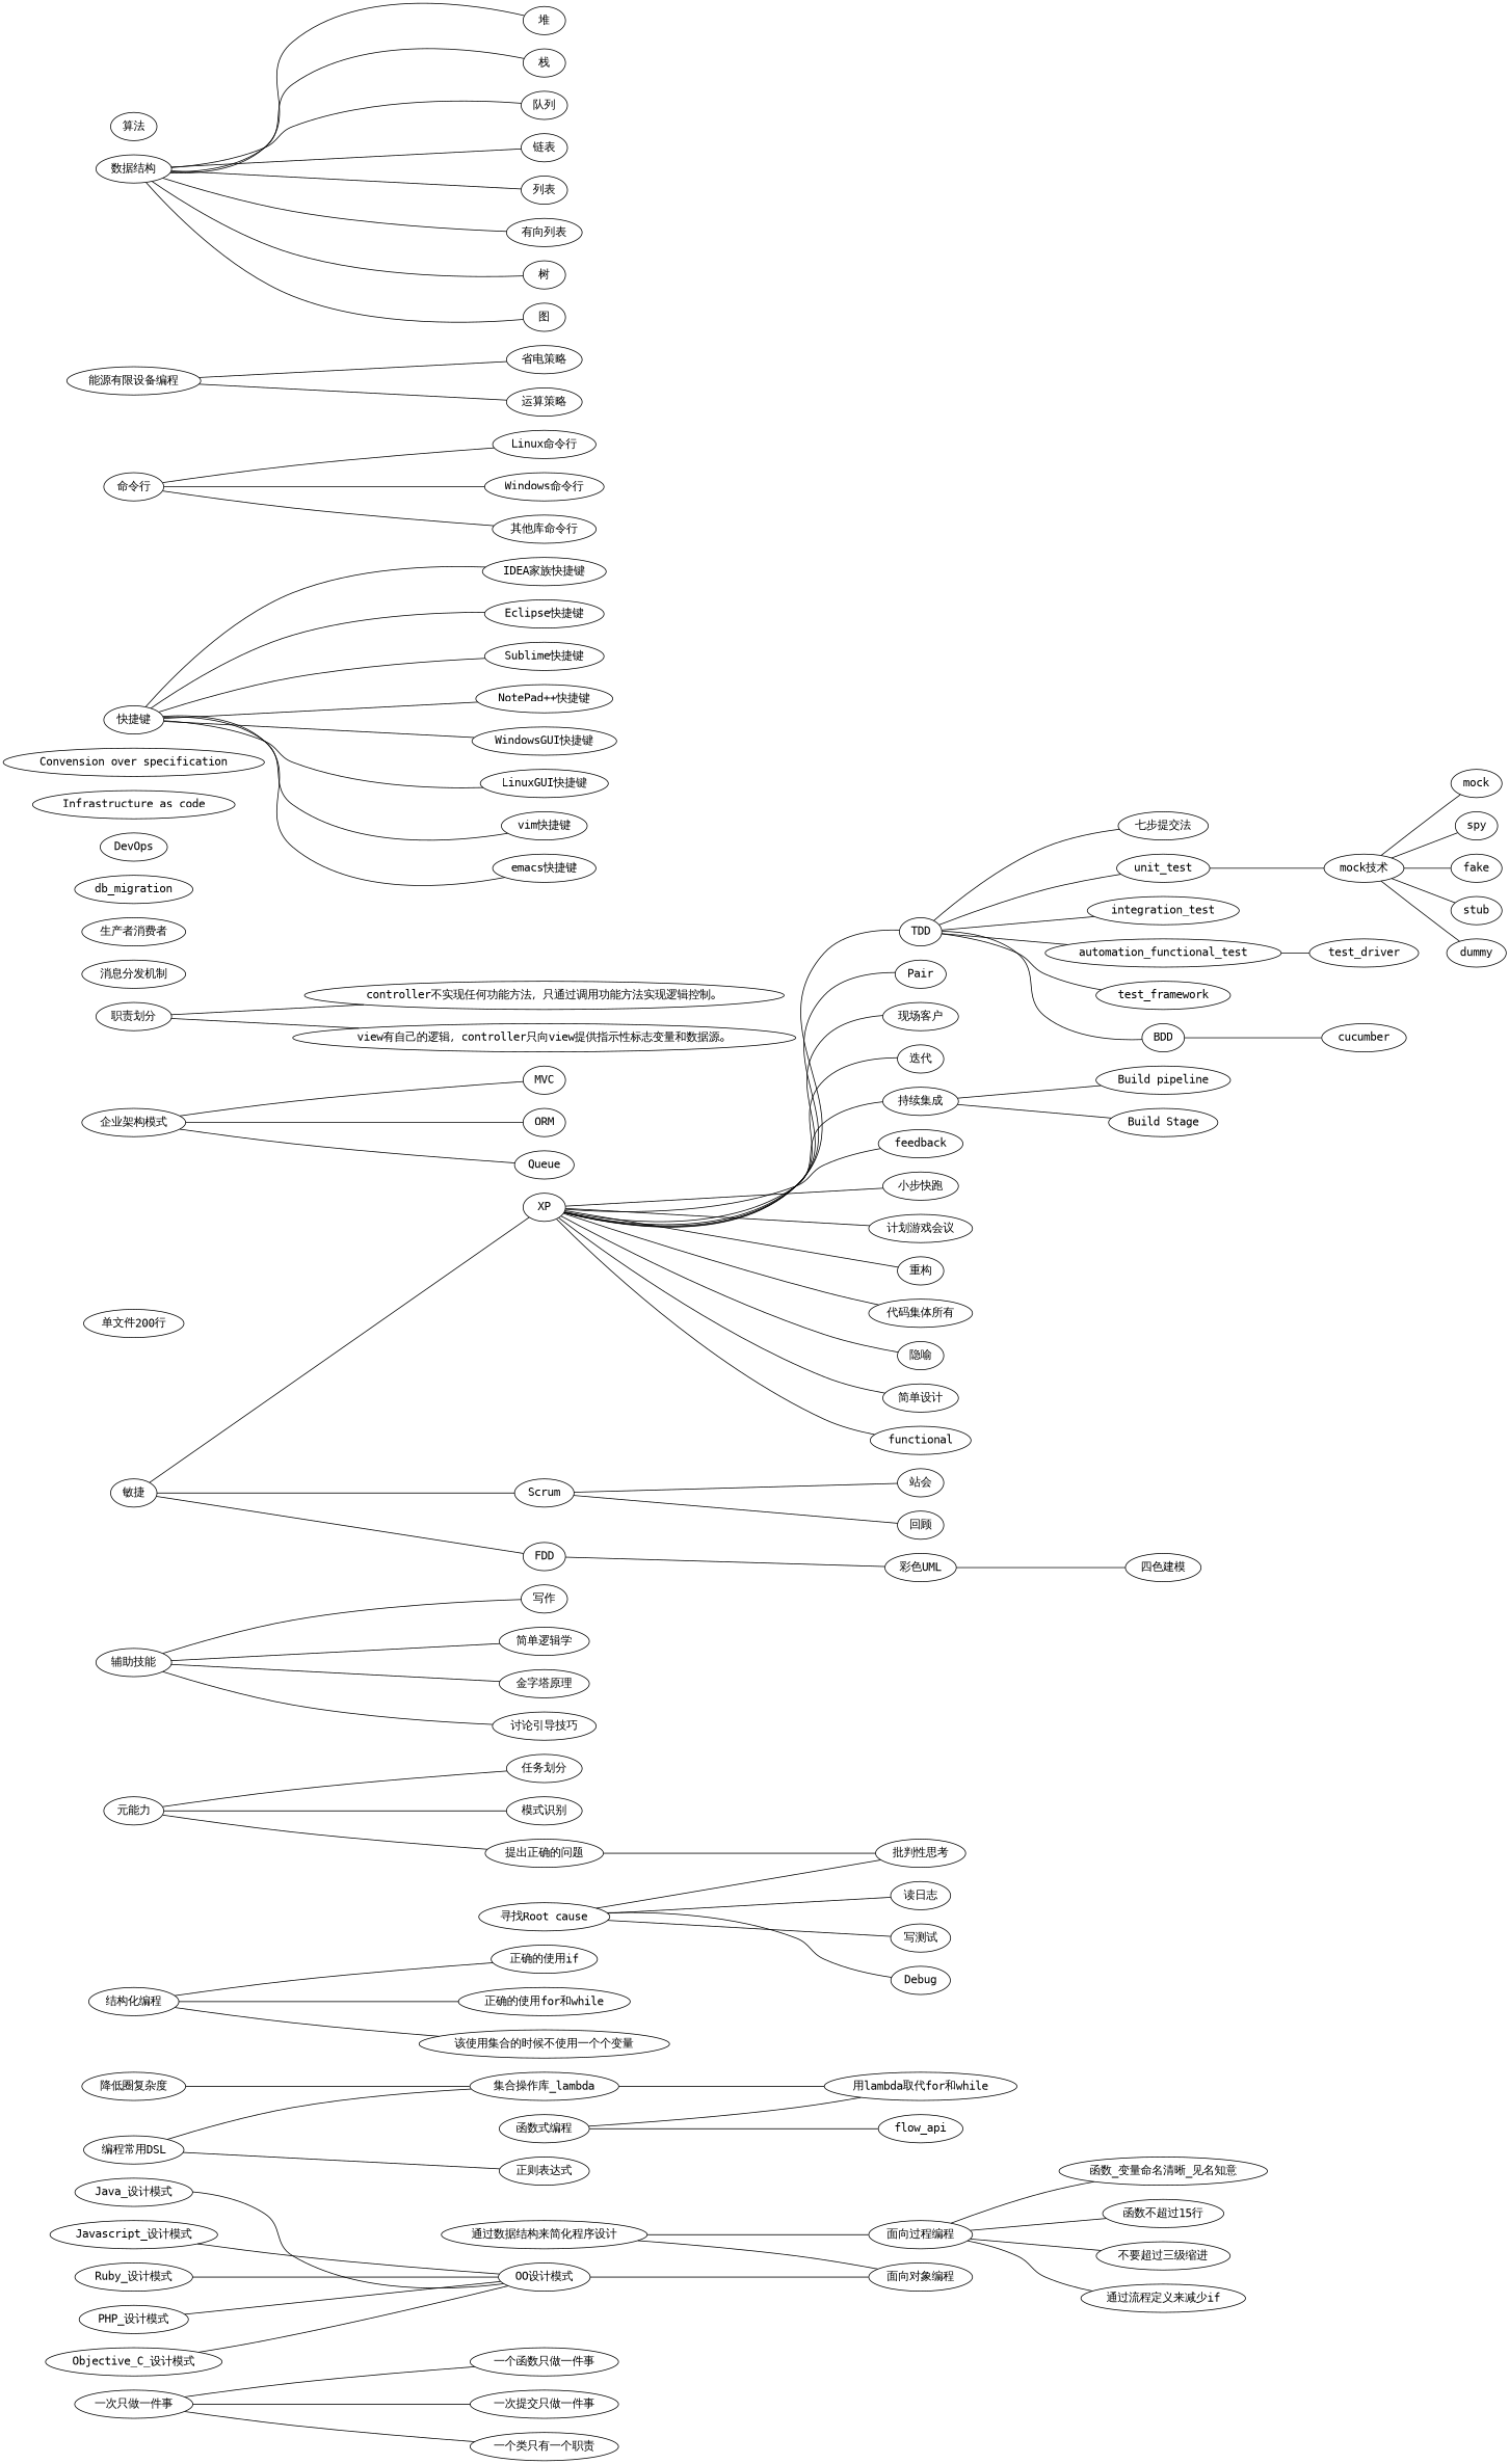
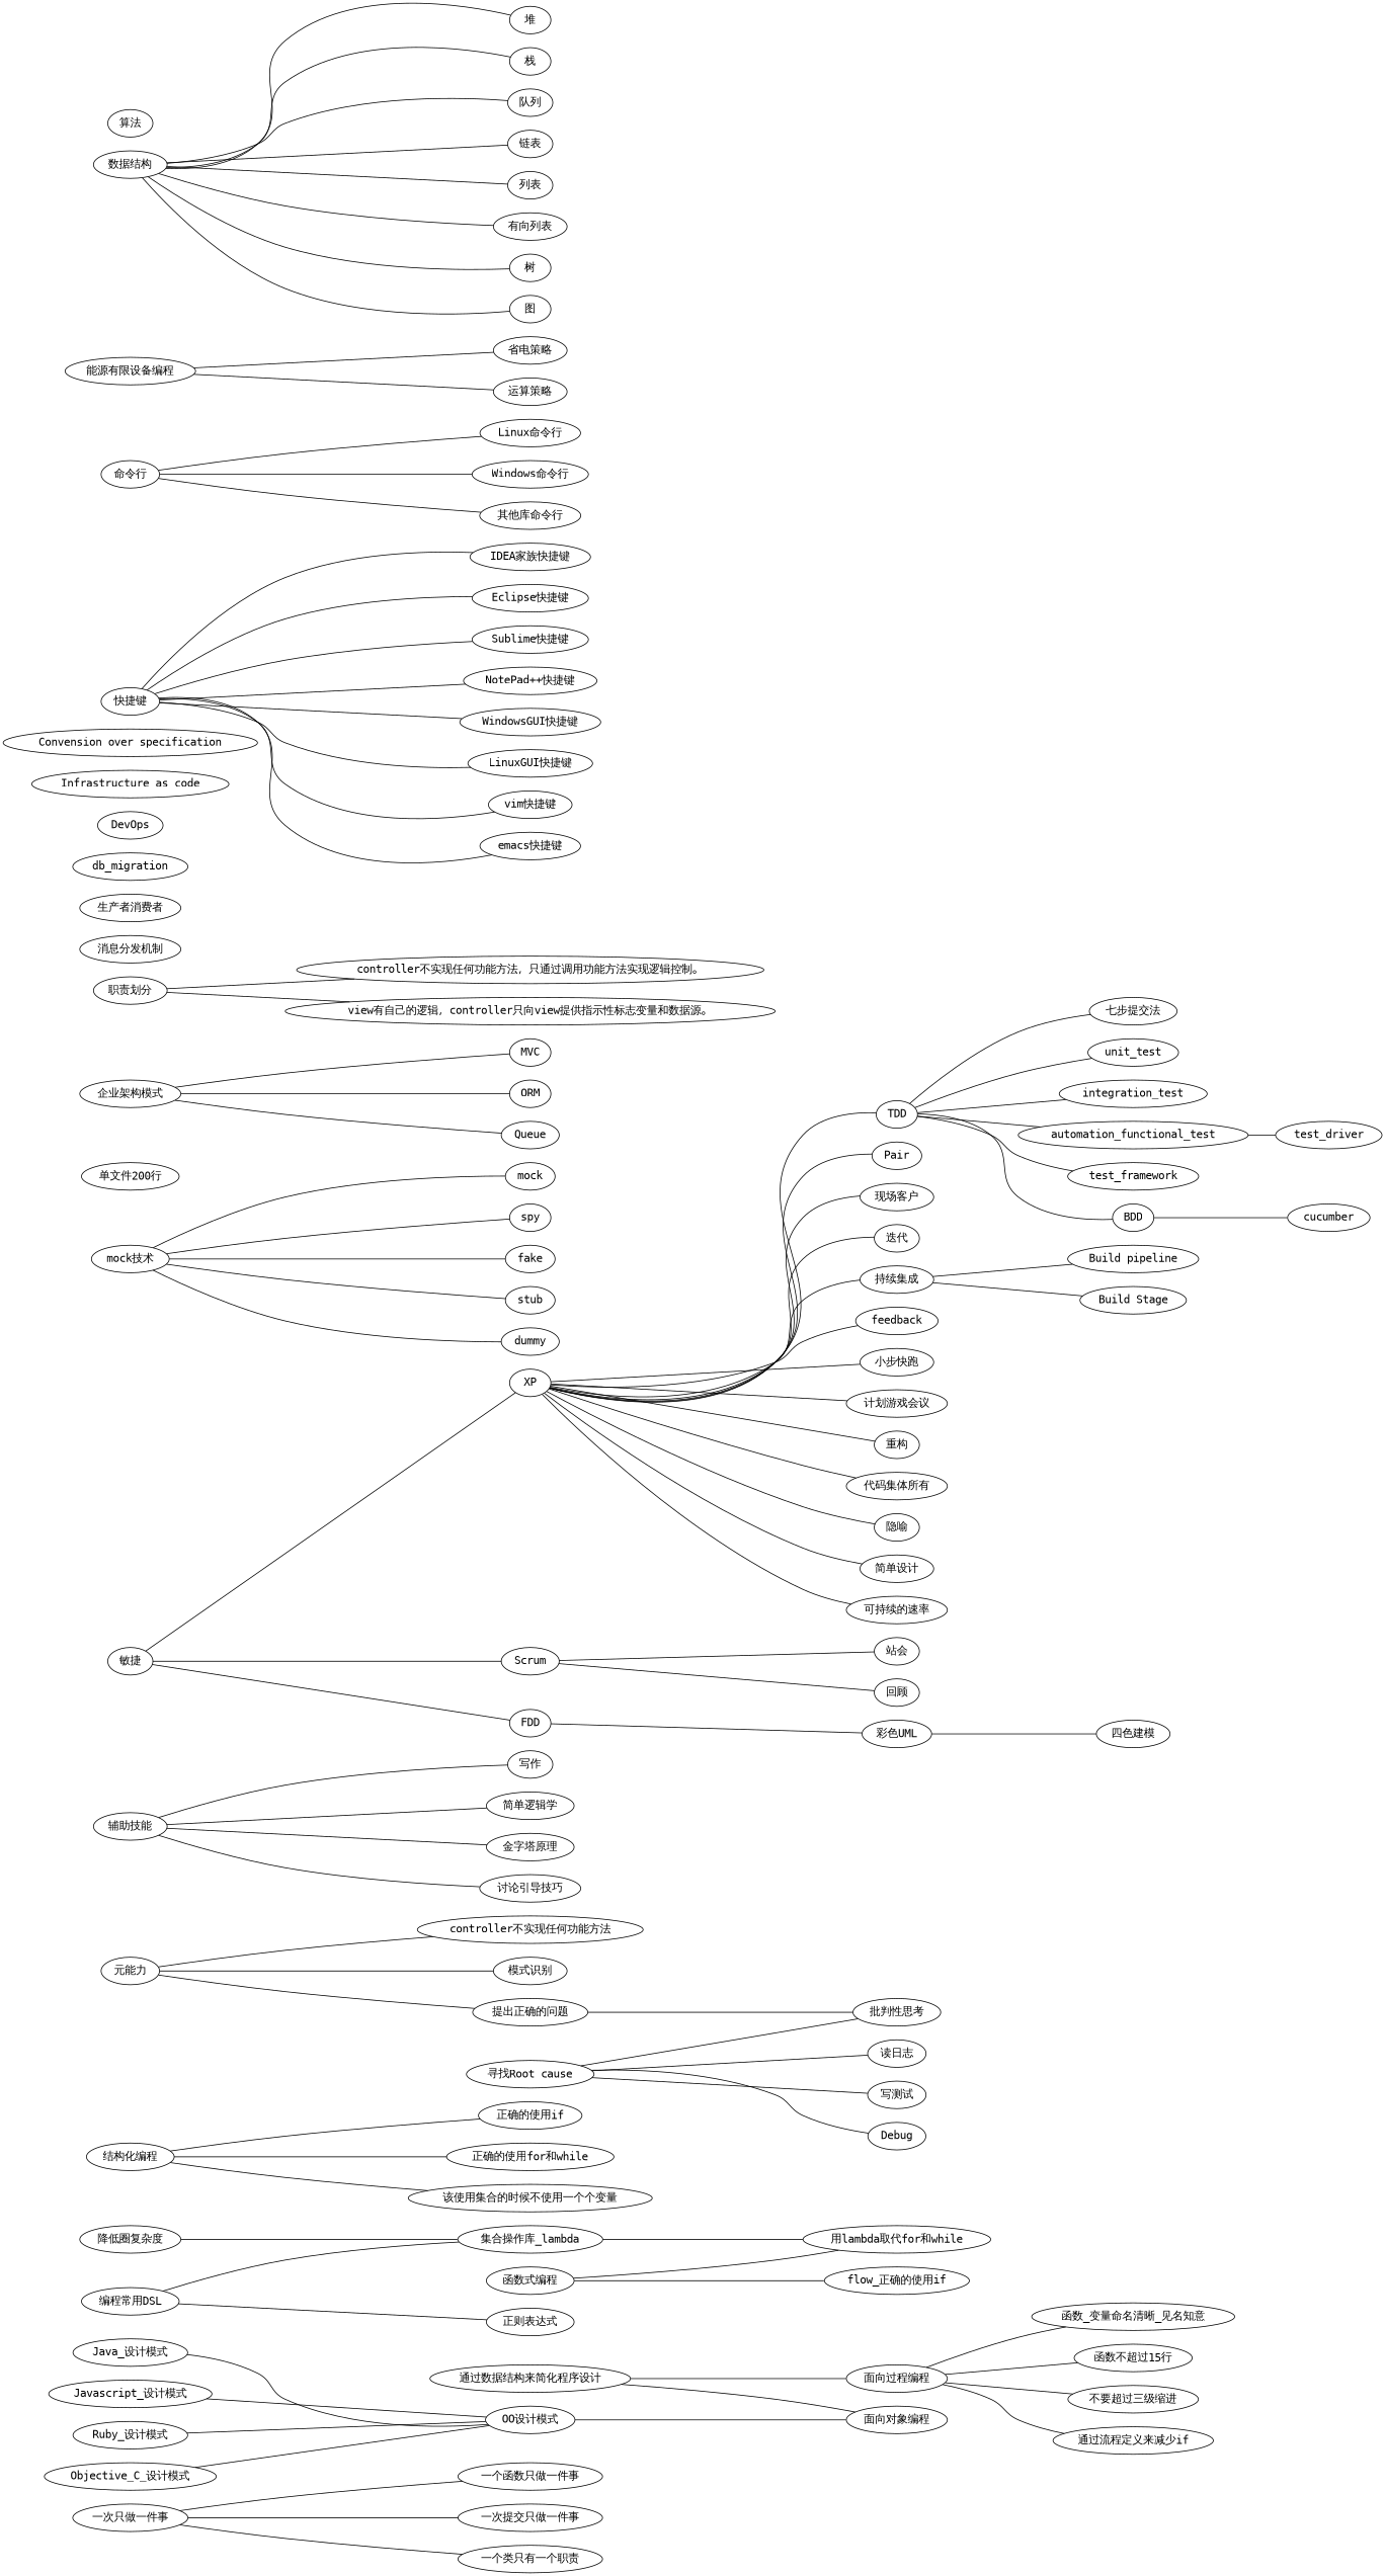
  graph {
    fontname="DejaVu Sans Mono"
    rankdir=LR
    node [fontname="DejaVu Sans Mono"]
    edge [fontname="DejaVu Sans Mono"]
    "一次只做一件事"
    "一个函数只做一件事"
    "一次提交只做一件事"
    "一个类只有一个职责"
    "面向过程编程"
    "函数_变量命名清晰_见名知意"
    "函数不超过15行"
    "不要超过三级缩进"
    "通过流程定义来减少if"
    "函数式编程"
    "用lambda取代for和while"
-   flow_api
+   flow_api [label="flow_正确的使用if"]
    "结构化编程"
    "正确的使用if"
    "正确的使用for和while"
    "该使用集合的时候不使用一个个变量"
    "编程常用DSL"
    "集合操作库_lambda"
    "正则表达式"
    "降低圈复杂度"
    "通过数据结构来简化程序设计"
    "面向对象编程"
    "元能力"
-   "任务划分"
+   "任务划分" [label="controller不实现任何功能方法"]
    "模式识别"
    "提出正确的问题"
    "批判性思考"
    "辅助技能"
    "写作"
    "简单逻辑学"
    "金字塔原理"
    "讨论引导技巧"
    "寻找Root cause"
    "读日志"
    "写测试"
    Debug
    TDD
    "七步提交法"
    unit_test
    integration_test
    automation_functional_test
    test_framework
    BDD
    "mock技术"
    test_driver
    cucumber
    mock
    spy
    fake
    stub
    dummy
    "单文件200行"
    "企业架构模式"
    MVC
    ORM
    Queue
    "职责划分"
    "controller不实现任何功能方法，只通过调用功能方法实现逻辑控制。"
    "view有自己的逻辑，controller只向view提供指示性标志变量和数据源。"
    "Java_设计模式"
    "OO设计模式"
    "Javascript_设计模式"
    "Ruby_设计模式"
-   "PHP_设计模式"
    "Objective_C_设计模式"
    "消息分发机制"
    "生产者消费者"
    db_migration
    DevOps
    "敏捷"
    XP
    Scrum
    FDD
    Pair
    "现场客户"
    "迭代"
    "持续集成"
    feedback
    "小步快跑"
    "计划游戏会议"
    "重构"
    "代码集体所有"
    "隐喻"
    "简单设计"
-   "可持续的速率" [label=functional]
+   "可持续的速率"
    "站会"
    "回顾"
    "彩色UML"
    "Build pipeline"
    "Build Stage"
    "四色建模"
    "Infrastructure as code"
    "Convension over specification"
    "快捷键"
    "IDEA家族快捷键"
    "Eclipse快捷键"
    "Sublime快捷键"
    "NotePad++快捷键"
    "WindowsGUI快捷键"
    "LinuxGUI快捷键"
    "vim快捷键"
    "emacs快捷键"
    "命令行"
    "Linux命令行"
    "Windows命令行"
    "其他库命令行"
    "能源有限设备编程"
    "省电策略"
    "运算策略"
    "数据结构"
    "堆"
    "栈"
    "队列"
    "链表"
    "列表"
    "有向列表"
    "树"
    "图"
    "算法"
    "一次只做一件事" -- "一个函数只做一件事"
    "一次只做一件事" -- "一次提交只做一件事"
    "一次只做一件事" -- "一个类只有一个职责"
    "面向过程编程" -- "函数_变量命名清晰_见名知意"
    "面向过程编程" -- "函数不超过15行"
    "面向过程编程" -- "不要超过三级缩进"
    "面向过程编程" -- "通过流程定义来减少if"
    "函数式编程" -- "用lambda取代for和while"
    "函数式编程" -- flow_api
    "结构化编程" -- "正确的使用if"
    "结构化编程" -- "正确的使用for和while"
    "结构化编程" -- "该使用集合的时候不使用一个个变量"
    "编程常用DSL" -- "集合操作库_lambda"
    "编程常用DSL" -- "正则表达式"
    "集合操作库_lambda" -- "用lambda取代for和while"
    "降低圈复杂度" -- "集合操作库_lambda"
    "通过数据结构来简化程序设计" -- "面向过程编程"
    "通过数据结构来简化程序设计" -- "面向对象编程"
    "元能力" -- "任务划分"
    "元能力" -- "模式识别"
    "元能力" -- "提出正确的问题"
    "提出正确的问题" -- "批判性思考"
    "辅助技能" -- "写作"
    "辅助技能" -- "简单逻辑学"
    "辅助技能" -- "金字塔原理"
    "辅助技能" -- "讨论引导技巧"
    "寻找Root cause" -- "批判性思考"
    "寻找Root cause" -- "读日志"
    "寻找Root cause" -- "写测试"
    "寻找Root cause" -- Debug
    TDD -- "七步提交法"
    TDD -- unit_test
    TDD -- integration_test
    TDD -- automation_functional_test
    TDD -- test_framework
    TDD -- BDD
-   unit_test -- "mock技术"
    automation_functional_test -- test_driver
    BDD -- cucumber
    "mock技术" -- mock
    "mock技术" -- spy
    "mock技术" -- fake
    "mock技术" -- stub
    "mock技术" -- dummy
    "企业架构模式" -- MVC
    "企业架构模式" -- ORM
    "企业架构模式" -- Queue
    "职责划分" -- "controller不实现任何功能方法，只通过调用功能方法实现逻辑控制。"
    "职责划分" -- "view有自己的逻辑，controller只向view提供指示性标志变量和数据源。"
    "Java_设计模式" -- "OO设计模式"
    "OO设计模式" -- "面向对象编程"
    "Javascript_设计模式" -- "OO设计模式"
    "Ruby_设计模式" -- "OO设计模式"
-   "PHP_设计模式" -- "OO设计模式"
    "Objective_C_设计模式" -- "OO设计模式"
    "敏捷" -- XP
    "敏捷" -- Scrum
    "敏捷" -- FDD
    XP -- TDD
    XP -- Pair
    XP -- "现场客户"
    XP -- "迭代"
    XP -- "持续集成"
    XP -- feedback
    XP -- "小步快跑"
    XP -- "计划游戏会议"
    XP -- "重构"
    XP -- "代码集体所有"
    XP -- "隐喻"
    XP -- "简单设计"
    XP -- "可持续的速率"
    Scrum -- "站会"
    Scrum -- "回顾"
    FDD -- "彩色UML"
    "持续集成" -- "Build pipeline"
    "持续集成" -- "Build Stage"
    "彩色UML" -- "四色建模"
    "快捷键" -- "IDEA家族快捷键"
    "快捷键" -- "Eclipse快捷键"
    "快捷键" -- "Sublime快捷键"
    "快捷键" -- "NotePad++快捷键"
    "快捷键" -- "WindowsGUI快捷键"
    "快捷键" -- "LinuxGUI快捷键"
    "快捷键" -- "vim快捷键"
    "快捷键" -- "emacs快捷键"
    "命令行" -- "Linux命令行"
    "命令行" -- "Windows命令行"
    "命令行" -- "其他库命令行"
    "能源有限设备编程" -- "省电策略"
    "能源有限设备编程" -- "运算策略"
    "数据结构" -- "堆"
    "数据结构" -- "栈"
    "数据结构" -- "队列"
    "数据结构" -- "链表"
    "数据结构" -- "列表"
    "数据结构" -- "有向列表"
    "数据结构" -- "树"
    "数据结构" -- "图"
  }
